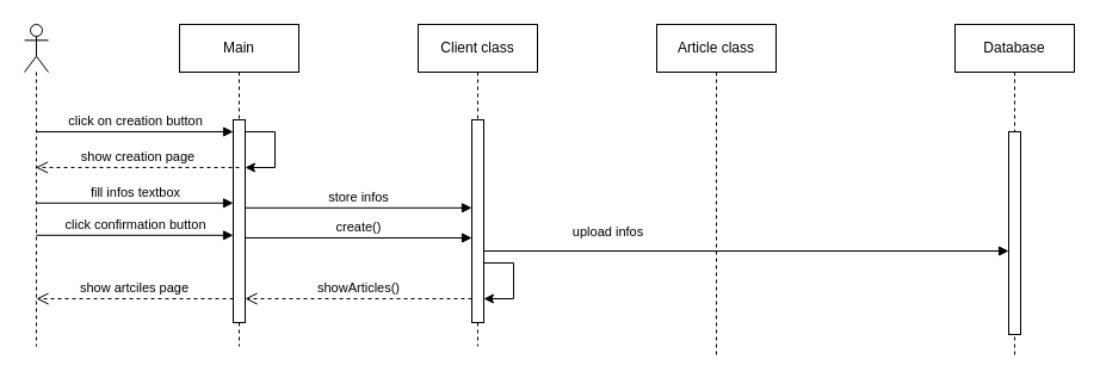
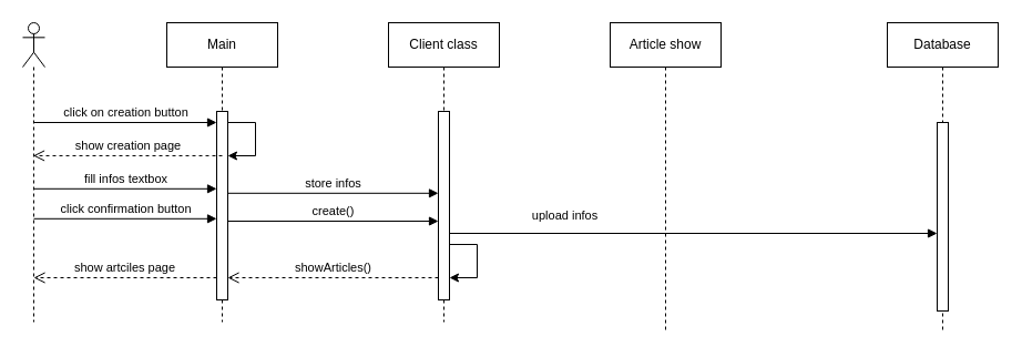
  <mxCell id="0" />
  <mxCell id="1" parent="0" />
  <mxCell id="2" value="" style="shape=umlLifeline;perimeter=lifelinePerimeter;whiteSpace=wrap;html=1;container=1;dropTarget=0;collapsible=0;recursiveResize=0;outlineConnect=0;portConstraint=eastwest;newEdgeStyle={&quot;curved&quot;:0,&quot;rounded&quot;:0};participant=umlActor;" vertex="1" parent="1"><mxGeometry x="20" y="20" width="20" height="270" as="geometry" /></mxCell>
  <mxCell id="3" value="Main" style="shape=umlLifeline;perimeter=lifelinePerimeter;whiteSpace=wrap;html=1;container=1;dropTarget=0;collapsible=0;recursiveResize=0;outlineConnect=0;portConstraint=eastwest;newEdgeStyle={&quot;curved&quot;:0,&quot;rounded&quot;:0};" vertex="1" parent="1"><mxGeometry x="150" y="20" width="100" height="270" as="geometry" /></mxCell>
  <mxCell id="4" value="" style="html=1;points=[[0,0,0,0,5],[0,1,0,0,-5],[1,0,0,0,5],[1,1,0,0,-5]];perimeter=orthogonalPerimeter;outlineConnect=0;targetShapes=umlLifeline;portConstraint=eastwest;newEdgeStyle={&quot;curved&quot;:0,&quot;rounded&quot;:0};" vertex="1" parent="3"><mxGeometry x="45" y="80" width="10" height="170" as="geometry" /></mxCell>
  <mxCell id="5" value="" style="endArrow=classic;html=1;rounded=0;" edge="1" parent="3" source="4" target="4"><mxGeometry width="50" height="50" relative="1" as="geometry"><mxPoint x="60" y="90" as="sourcePoint" /><mxPoint x="60" y="120" as="targetPoint" /><Array as="points"><mxPoint x="80" y="90" /><mxPoint x="80" y="120" /></Array></mxGeometry></mxCell>
  <mxCell id="6" value="Client class" style="shape=umlLifeline;perimeter=lifelinePerimeter;whiteSpace=wrap;html=1;container=1;dropTarget=0;collapsible=0;recursiveResize=0;outlineConnect=0;portConstraint=eastwest;newEdgeStyle={&quot;curved&quot;:0,&quot;rounded&quot;:0};" vertex="1" parent="1"><mxGeometry x="350" y="20" width="100" height="270" as="geometry" /></mxCell>
  <mxCell id="7" value="" style="html=1;points=[[0,0,0,0,5],[0,1,0,0,-5],[1,0,0,0,5],[1,1,0,0,-5]];perimeter=orthogonalPerimeter;outlineConnect=0;targetShapes=umlLifeline;portConstraint=eastwest;newEdgeStyle={&quot;curved&quot;:0,&quot;rounded&quot;:0};" vertex="1" parent="6"><mxGeometry x="45" y="80" width="10" height="170" as="geometry" /></mxCell>
  <mxCell id="8" value="" style="endArrow=classic;html=1;rounded=0;" edge="1" parent="6" source="7" target="7"><mxGeometry width="50" height="50" relative="1" as="geometry"><mxPoint x="60" y="200" as="sourcePoint" /><mxPoint x="60" y="230" as="targetPoint" /><Array as="points"><mxPoint x="80" y="200" /><mxPoint x="80" y="230" /></Array></mxGeometry></mxCell>
- <mxCell id="9" value="Article class" style="shape=umlLifeline;perimeter=lifelinePerimeter;whiteSpace=wrap;html=1;container=1;dropTarget=0;collapsible=0;recursiveResize=0;outlineConnect=0;portConstraint=eastwest;newEdgeStyle={&quot;curved&quot;:0,&quot;rounded&quot;:0};" vertex="1" parent="1"><mxGeometry x="550" y="20" width="100" height="280" as="geometry" /></mxCell>
+ <mxCell id="9" value="Article show" style="shape=umlLifeline;perimeter=lifelinePerimeter;whiteSpace=wrap;html=1;container=1;dropTarget=0;collapsible=0;recursiveResize=0;outlineConnect=0;portConstraint=eastwest;newEdgeStyle={&quot;curved&quot;:0,&quot;rounded&quot;:0};" vertex="1" parent="1"><mxGeometry x="550" y="20" width="100" height="280" as="geometry" /></mxCell>
  <mxCell id="10" value="Database" style="shape=umlLifeline;perimeter=lifelinePerimeter;whiteSpace=wrap;html=1;container=1;dropTarget=0;collapsible=0;recursiveResize=0;outlineConnect=0;portConstraint=eastwest;newEdgeStyle={&quot;curved&quot;:0,&quot;rounded&quot;:0};" vertex="1" parent="1"><mxGeometry x="800" y="20" width="100" height="280" as="geometry" /></mxCell>
  <mxCell id="11" value="" style="html=1;points=[[0,0,0,0,5],[0,1,0,0,-5],[1,0,0,0,5],[1,1,0,0,-5]];perimeter=orthogonalPerimeter;outlineConnect=0;targetShapes=umlLifeline;portConstraint=eastwest;newEdgeStyle={&quot;curved&quot;:0,&quot;rounded&quot;:0};" vertex="1" parent="10"><mxGeometry x="45" y="90" width="10" height="170" as="geometry" /></mxCell>
  <mxCell id="12" value="click on creation button" style="html=1;verticalAlign=bottom;endArrow=block;curved=0;rounded=0;" edge="1" parent="1" target="4"><mxGeometry width="80" relative="1" as="geometry"><mxPoint x="30" y="110" as="sourcePoint" /><mxPoint x="190" y="110" as="targetPoint" /></mxGeometry></mxCell>
  <mxCell id="13" value="show creation page" style="html=1;verticalAlign=bottom;endArrow=open;dashed=1;endSize=8;curved=0;rounded=0;exitX=0.5;exitY=0.235;exitDx=0;exitDy=0;exitPerimeter=0;" edge="1" parent="1" source="4" target="2"><mxGeometry relative="1" as="geometry"><mxPoint x="190" y="140" as="sourcePoint" /><mxPoint x="130" y="140" as="targetPoint" /></mxGeometry></mxCell>
  <mxCell id="14" value="fill infos textbox" style="html=1;verticalAlign=bottom;endArrow=block;curved=0;rounded=0;" edge="1" parent="1"><mxGeometry width="80" relative="1" as="geometry"><mxPoint x="30" y="169.8" as="sourcePoint" /><mxPoint x="195" y="169.8" as="targetPoint" /></mxGeometry></mxCell>
  <mxCell id="15" value="store infos" style="html=1;verticalAlign=bottom;endArrow=block;curved=0;rounded=0;" edge="1" parent="1"><mxGeometry width="80" relative="1" as="geometry"><mxPoint x="205" y="173.8" as="sourcePoint" /><mxPoint x="395" y="173.8" as="targetPoint" /></mxGeometry></mxCell>
  <mxCell id="16" value="upload infos" style="html=1;verticalAlign=bottom;endArrow=block;curved=0;rounded=0;" edge="1" parent="1"><mxGeometry x="-0.528" y="7" width="80" relative="1" as="geometry"><mxPoint x="405" y="210" as="sourcePoint" /><mxPoint x="845" y="210" as="targetPoint" /><mxPoint as="offset" /></mxGeometry></mxCell>
  <mxCell id="17" value="click confirmation button" style="html=1;verticalAlign=bottom;endArrow=block;curved=0;rounded=0;" edge="1" parent="1"><mxGeometry width="80" relative="1" as="geometry"><mxPoint x="30" y="196.8" as="sourcePoint" /><mxPoint x="195" y="196.8" as="targetPoint" /></mxGeometry></mxCell>
  <mxCell id="18" value="create()" style="html=1;verticalAlign=bottom;endArrow=block;curved=0;rounded=0;" edge="1" parent="1"><mxGeometry width="80" relative="1" as="geometry"><mxPoint x="205" y="199" as="sourcePoint" /><mxPoint x="395" y="199" as="targetPoint" /></mxGeometry></mxCell>
  <mxCell id="19" value="showArticles()" style="html=1;verticalAlign=bottom;endArrow=open;dashed=1;endSize=8;curved=0;rounded=0;" edge="1" parent="1"><mxGeometry relative="1" as="geometry"><mxPoint x="395" y="250" as="sourcePoint" /><mxPoint x="205" y="250" as="targetPoint" /></mxGeometry></mxCell>
  <mxCell id="20" value="show artciles page" style="html=1;verticalAlign=bottom;endArrow=open;dashed=1;endSize=8;curved=0;rounded=0;" edge="1" parent="1"><mxGeometry relative="1" as="geometry"><mxPoint x="195" y="250" as="sourcePoint" /><mxPoint x="30" y="250" as="targetPoint" /></mxGeometry></mxCell>
